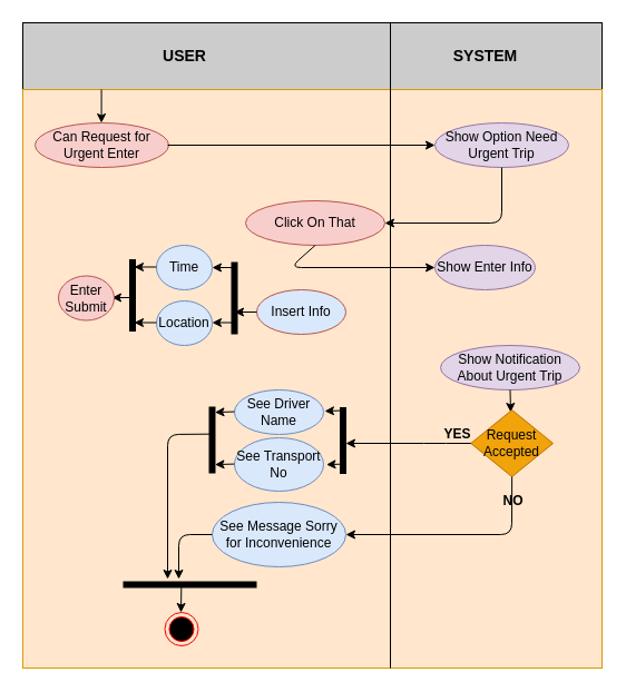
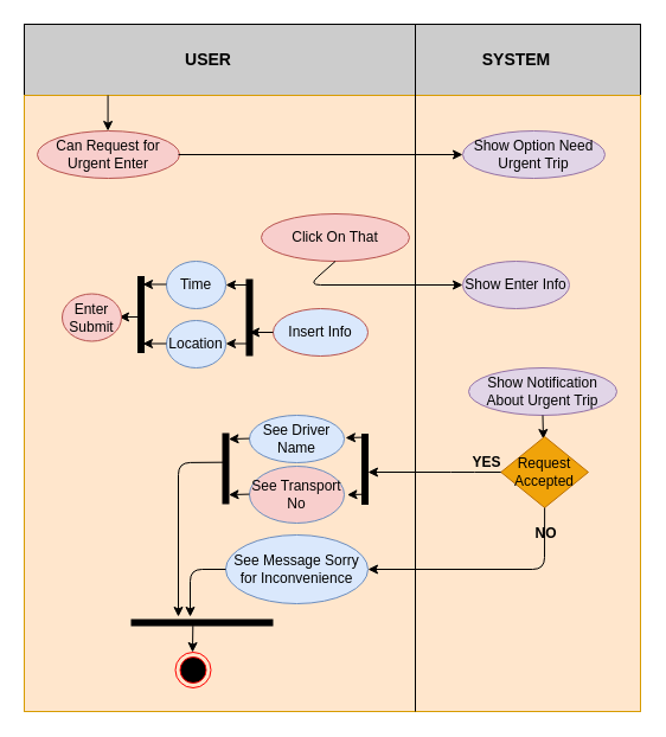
  <mxCell id="0" />
  <mxCell id="1" parent="0" />
  <mxCell id="2" value="" style="rounded=0;whiteSpace=wrap;html=1;strokeColor=#000000;fillColor=#CCCCCC;" parent="1" vertex="1"><mxGeometry x="20" y="20" width="520" height="60" as="geometry" /></mxCell>
  <mxCell id="3" value="" style="whiteSpace=wrap;html=1;aspect=fixed;strokeColor=#d79b00;fillColor=#ffe6cc;" parent="1" vertex="1"><mxGeometry x="20" y="80" width="520" height="520" as="geometry" /></mxCell>
- <mxCell id="4" value="&lt;b&gt;&lt;font style=&quot;font-size: 14px&quot;&gt;USER&lt;/font&gt;&lt;/b&gt;" style="text;html=1;align=center;verticalAlign=middle;resizable=0;points=[];autosize=1;strokeColor=none;" parent="1" vertex="1"><mxGeometry x="140" y="40" width="50" height="20" as="geometry" /></mxCell>
+ <mxCell id="4" value="&lt;b&gt;&lt;font style=&quot;font-size: 14px&quot;&gt;USER&lt;/font&gt;&lt;/b&gt;" style="text;html=1;align=center;verticalAlign=middle;resizable=0;points=[];autosize=1;strokeColor=none;" parent="1" vertex="1"><mxGeometry x="150" y="40" width="50" height="20" as="geometry" /></mxCell>
  <mxCell id="5" value="&lt;b&gt;&lt;font style=&quot;font-size: 14px&quot;&gt;SYSTEM&lt;/font&gt;&lt;/b&gt;" style="text;html=1;align=center;verticalAlign=middle;resizable=0;points=[];autosize=1;strokeColor=none;" parent="1" vertex="1"><mxGeometry x="400" y="40" width="70" height="20" as="geometry" /></mxCell>
  <mxCell id="6" value="" style="endArrow=classic;html=1;" parent="1" edge="1"><mxGeometry width="50" height="50" relative="1" as="geometry"><mxPoint x="90.58" y="80" as="sourcePoint" /><mxPoint x="90.58" y="110" as="targetPoint" /></mxGeometry></mxCell>
  <mxCell id="7" value="Can Request for Urgent Enter" style="ellipse;whiteSpace=wrap;html=1;fillColor=#f8cecc;strokeColor=#b85450;" parent="1" vertex="1"><mxGeometry x="31" y="110" width="120" height="40" as="geometry" /></mxCell>
  <mxCell id="8" value="" style="endArrow=classic;html=1;entryX=0;entryY=0.5;entryDx=0;entryDy=0;" parent="1" target="9" edge="1"><mxGeometry width="50" height="50" relative="1" as="geometry"><mxPoint x="150" y="130" as="sourcePoint" /><mxPoint x="270" y="130" as="targetPoint" /></mxGeometry></mxCell>
  <mxCell id="9" value="Show Option Need Urgent Trip" style="ellipse;whiteSpace=wrap;html=1;fillColor=#e1d5e7;strokeColor=#9673a6;" parent="1" vertex="1"><mxGeometry x="390" y="110" width="120" height="40" as="geometry" /></mxCell>
- <mxCell id="10" value="" style="endArrow=classic;html=1;exitX=0.5;exitY=1;exitDx=0;exitDy=0;entryX=1;entryY=0.5;entryDx=0;entryDy=0;" parent="1" source="9" target="11" edge="1"><mxGeometry width="50" height="50" relative="1" as="geometry"><mxPoint x="260" y="290" as="sourcePoint" /><mxPoint x="350" y="200" as="targetPoint" /><Array as="points"><mxPoint x="450" y="200" /></Array></mxGeometry></mxCell>
  <mxCell id="11" value="Click On That" style="ellipse;whiteSpace=wrap;html=1;fillColor=#f8cecc;strokeColor=#b85450;" parent="1" vertex="1"><mxGeometry x="220" y="180" width="125" height="40" as="geometry" /></mxCell>
  <mxCell id="12" value="" style="endArrow=classic;html=1;exitX=0.5;exitY=1;exitDx=0;exitDy=0;exitPerimeter=0;" parent="1" source="11" edge="1"><mxGeometry width="50" height="50" relative="1" as="geometry"><mxPoint x="140" y="230" as="sourcePoint" /><mxPoint x="390" y="240" as="targetPoint" /><Array as="points"><mxPoint x="260" y="240" /></Array></mxGeometry></mxCell>
  <mxCell id="13" value="Show Enter Info" style="ellipse;whiteSpace=wrap;html=1;fillColor=#e1d5e7;strokeColor=#9673a6;" parent="1" vertex="1"><mxGeometry x="390" y="220" width="90" height="40" as="geometry" /></mxCell>
  <mxCell id="14" value="Insert Info" style="ellipse;whiteSpace=wrap;html=1;fillColor=#dae8fc;strokeColor=#b85450;" parent="1" vertex="1"><mxGeometry x="230" y="260" width="80" height="40" as="geometry" /></mxCell>
  <mxCell id="15" value="" style="endArrow=classic;html=1;exitX=0;exitY=0.5;exitDx=0;exitDy=0;" parent="1" source="14" edge="1"><mxGeometry width="50" height="50" relative="1" as="geometry"><mxPoint x="260" y="290" as="sourcePoint" /><mxPoint x="210" y="280" as="targetPoint" /></mxGeometry></mxCell>
  <mxCell id="16" value="" style="shape=line;html=1;strokeWidth=6;rotation=-90;" parent="1" vertex="1"><mxGeometry x="177.5" y="262.5" width="65" height="10" as="geometry" /></mxCell>
  <mxCell id="17" value="" style="endArrow=classic;html=1;" parent="1" edge="1"><mxGeometry width="50" height="50" relative="1" as="geometry"><mxPoint x="210" y="240" as="sourcePoint" /><mxPoint x="190" y="240" as="targetPoint" /></mxGeometry></mxCell>
  <mxCell id="18" value="" style="endArrow=classic;html=1;" parent="1" edge="1"><mxGeometry width="50" height="50" relative="1" as="geometry"><mxPoint x="210" y="289.5" as="sourcePoint" /><mxPoint x="190" y="289.5" as="targetPoint" /></mxGeometry></mxCell>
  <mxCell id="19" value="Time" style="ellipse;whiteSpace=wrap;html=1;fillColor=#dae8fc;strokeColor=#6c8ebf;" parent="1" vertex="1"><mxGeometry x="140" y="220" width="50" height="40" as="geometry" /></mxCell>
  <mxCell id="20" value="Location" style="ellipse;whiteSpace=wrap;html=1;fillColor=#dae8fc;strokeColor=#6c8ebf;" parent="1" vertex="1"><mxGeometry x="140" y="270" width="50" height="40" as="geometry" /></mxCell>
  <mxCell id="21" value="" style="shape=line;html=1;strokeWidth=6;rotation=-90;" parent="1" vertex="1"><mxGeometry x="86" y="260" width="65" height="10" as="geometry" /></mxCell>
  <mxCell id="22" value="" style="endArrow=classic;html=1;" parent="1" edge="1"><mxGeometry width="50" height="50" relative="1" as="geometry"><mxPoint x="140" y="289.5" as="sourcePoint" /><mxPoint x="120" y="289.5" as="targetPoint" /></mxGeometry></mxCell>
  <mxCell id="23" value="" style="endArrow=classic;html=1;" parent="1" edge="1"><mxGeometry width="50" height="50" relative="1" as="geometry"><mxPoint x="140" y="239.5" as="sourcePoint" /><mxPoint x="120" y="239.5" as="targetPoint" /></mxGeometry></mxCell>
  <mxCell id="24" value="" style="endArrow=classic;html=1;" parent="1" edge="1"><mxGeometry width="50" height="50" relative="1" as="geometry"><mxPoint x="120" y="267" as="sourcePoint" /><mxPoint x="100" y="267" as="targetPoint" /></mxGeometry></mxCell>
  <mxCell id="25" value="Enter Submit" style="ellipse;whiteSpace=wrap;html=1;fillColor=#f8cecc;strokeColor=#b85450;" parent="1" vertex="1"><mxGeometry x="52" y="247.5" width="50" height="40" as="geometry" /></mxCell>
  <mxCell id="26" value="Show Notification About Urgent Trip" style="ellipse;whiteSpace=wrap;html=1;fillColor=#e1d5e7;strokeColor=#9673a6;" parent="1" vertex="1"><mxGeometry x="395" y="310" width="125" height="40" as="geometry" /></mxCell>
  <mxCell id="27" value="" style="endArrow=classic;html=1;exitX=0.5;exitY=1;exitDx=0;exitDy=0;" parent="1" source="26" edge="1"><mxGeometry width="50" height="50" relative="1" as="geometry"><mxPoint x="170" y="380" as="sourcePoint" /><mxPoint x="458" y="370" as="targetPoint" /></mxGeometry></mxCell>
  <mxCell id="28" value="Request Accepted" style="rhombus;whiteSpace=wrap;html=1;strokeColor=#BD7000;fillColor=#f0a30a;fontColor=#000000;" parent="1" vertex="1"><mxGeometry x="422.25" y="368" width="73.75" height="60" as="geometry" /></mxCell>
  <mxCell id="29" value="" style="endArrow=classic;html=1;exitX=0;exitY=0.5;exitDx=0;exitDy=0;" parent="1" source="28" edge="1"><mxGeometry width="50" height="50" relative="1" as="geometry"><mxPoint x="170" y="370" as="sourcePoint" /><mxPoint x="310" y="398" as="targetPoint" /><Array as="points"><mxPoint x="390" y="398" /></Array></mxGeometry></mxCell>
  <mxCell id="30" value="&lt;b&gt;YES&lt;/b&gt;" style="text;html=1;align=center;verticalAlign=middle;resizable=0;points=[];autosize=1;strokeColor=none;" parent="1" vertex="1"><mxGeometry x="390" y="380" width="40" height="20" as="geometry" /></mxCell>
  <mxCell id="31" value="See Driver Name" style="ellipse;whiteSpace=wrap;html=1;fillColor=#dae8fc;strokeColor=#6c8ebf;" parent="1" vertex="1"><mxGeometry x="210" y="350" width="80" height="40" as="geometry" /></mxCell>
- <mxCell id="32" value="See Transport No" style="ellipse;whiteSpace=wrap;html=1;fillColor=#dae8fc;strokeColor=#6c8ebf;" parent="1" vertex="1"><mxGeometry x="210" y="393" width="80" height="48" as="geometry" /></mxCell>
+ <mxCell id="32" value="See Transport No" style="ellipse;whiteSpace=wrap;html=1;fillColor=#f8cecc;strokeColor=#6c8ebf;" parent="1" vertex="1"><mxGeometry x="210" y="393" width="80" height="48" as="geometry" /></mxCell>
  <mxCell id="33" value="" style="shape=line;html=1;strokeWidth=6;rotation=-90;" parent="1" vertex="1"><mxGeometry x="277.5" y="390.5" width="60" height="10" as="geometry" /></mxCell>
  <mxCell id="34" value="" style="endArrow=classic;html=1;exitX=1;exitY=0.5;exitDx=0;exitDy=0;exitPerimeter=0;" parent="1" edge="1"><mxGeometry width="50" height="50" relative="1" as="geometry"><mxPoint x="308.5" y="368.5" as="sourcePoint" /><mxPoint x="291" y="369" as="targetPoint" /></mxGeometry></mxCell>
  <mxCell id="35" value="" style="endArrow=classic;html=1;exitX=1;exitY=0.5;exitDx=0;exitDy=0;exitPerimeter=0;" parent="1" edge="1"><mxGeometry width="50" height="50" relative="1" as="geometry"><mxPoint x="310" y="416.58" as="sourcePoint" /><mxPoint x="292.5" y="417.08" as="targetPoint" /></mxGeometry></mxCell>
  <mxCell id="36" value="" style="endArrow=classic;html=1;exitX=0.5;exitY=1;exitDx=0;exitDy=0;" parent="1" source="28" edge="1"><mxGeometry width="50" height="50" relative="1" as="geometry"><mxPoint x="170" y="360" as="sourcePoint" /><mxPoint x="310" y="480" as="targetPoint" /><Array as="points"><mxPoint x="459" y="480" /></Array></mxGeometry></mxCell>
  <mxCell id="37" value="&lt;b&gt;NO&lt;/b&gt;" style="text;html=1;align=center;verticalAlign=middle;resizable=0;points=[];autosize=1;strokeColor=none;" parent="1" vertex="1"><mxGeometry x="445" y="440" width="30" height="20" as="geometry" /></mxCell>
  <mxCell id="38" value="See Message Sorry for Inconvenience" style="ellipse;whiteSpace=wrap;html=1;fillColor=#dae8fc;strokeColor=#6c8ebf;" parent="1" vertex="1"><mxGeometry x="190" y="451" width="120" height="58" as="geometry" /></mxCell>
  <mxCell id="39" value="" style="shape=line;html=1;strokeWidth=6;rotation=0;" parent="1" vertex="1"><mxGeometry x="110" y="520" width="120" height="10" as="geometry" /></mxCell>
  <mxCell id="40" value="" style="endArrow=classic;html=1;exitX=1;exitY=0.5;exitDx=0;exitDy=0;exitPerimeter=0;" parent="1" edge="1"><mxGeometry width="50" height="50" relative="1" as="geometry"><mxPoint x="210" y="369.58" as="sourcePoint" /><mxPoint x="192.5" y="370.08" as="targetPoint" /></mxGeometry></mxCell>
  <mxCell id="41" value="" style="endArrow=classic;html=1;exitX=1;exitY=0.5;exitDx=0;exitDy=0;exitPerimeter=0;" parent="1" edge="1"><mxGeometry width="50" height="50" relative="1" as="geometry"><mxPoint x="210" y="416.58" as="sourcePoint" /><mxPoint x="192.5" y="417.08" as="targetPoint" /></mxGeometry></mxCell>
  <mxCell id="42" value="" style="shape=line;html=1;strokeWidth=6;rotation=-90;" parent="1" vertex="1"><mxGeometry x="160" y="390" width="60" height="10" as="geometry" /></mxCell>
  <mxCell id="43" value="" style="endArrow=classic;html=1;exitX=0.589;exitY=0.4;exitDx=0;exitDy=0;exitPerimeter=0;" parent="1" source="42" edge="1"><mxGeometry width="50" height="50" relative="1" as="geometry"><mxPoint x="170" y="520" as="sourcePoint" /><mxPoint x="150" y="520" as="targetPoint" /><Array as="points"><mxPoint x="150" y="390" /></Array></mxGeometry></mxCell>
  <mxCell id="44" value="" style="endArrow=classic;html=1;exitX=0;exitY=0.5;exitDx=0;exitDy=0;" parent="1" source="38" edge="1"><mxGeometry width="50" height="50" relative="1" as="geometry"><mxPoint x="170" y="520" as="sourcePoint" /><mxPoint x="160" y="520" as="targetPoint" /><Array as="points"><mxPoint x="160" y="480" /></Array></mxGeometry></mxCell>
  <mxCell id="45" value="" style="endArrow=classic;html=1;exitX=0.436;exitY=0.767;exitDx=0;exitDy=0;exitPerimeter=0;" parent="1" source="39" edge="1"><mxGeometry width="50" height="50" relative="1" as="geometry"><mxPoint x="170" y="600" as="sourcePoint" /><mxPoint x="162" y="550" as="targetPoint" /></mxGeometry></mxCell>
  <mxCell id="46" value="" style="ellipse;html=1;shape=endState;fillColor=#000000;strokeColor=#ff0000;" parent="1" vertex="1"><mxGeometry x="147.5" y="550" width="30" height="30" as="geometry" /></mxCell>
  <mxCell id="47" value="" style="endArrow=none;html=1;" parent="1" edge="1"><mxGeometry width="50" height="50" relative="1" as="geometry"><mxPoint x="350" y="600" as="sourcePoint" /><mxPoint x="350" y="20" as="targetPoint" /></mxGeometry></mxCell>
